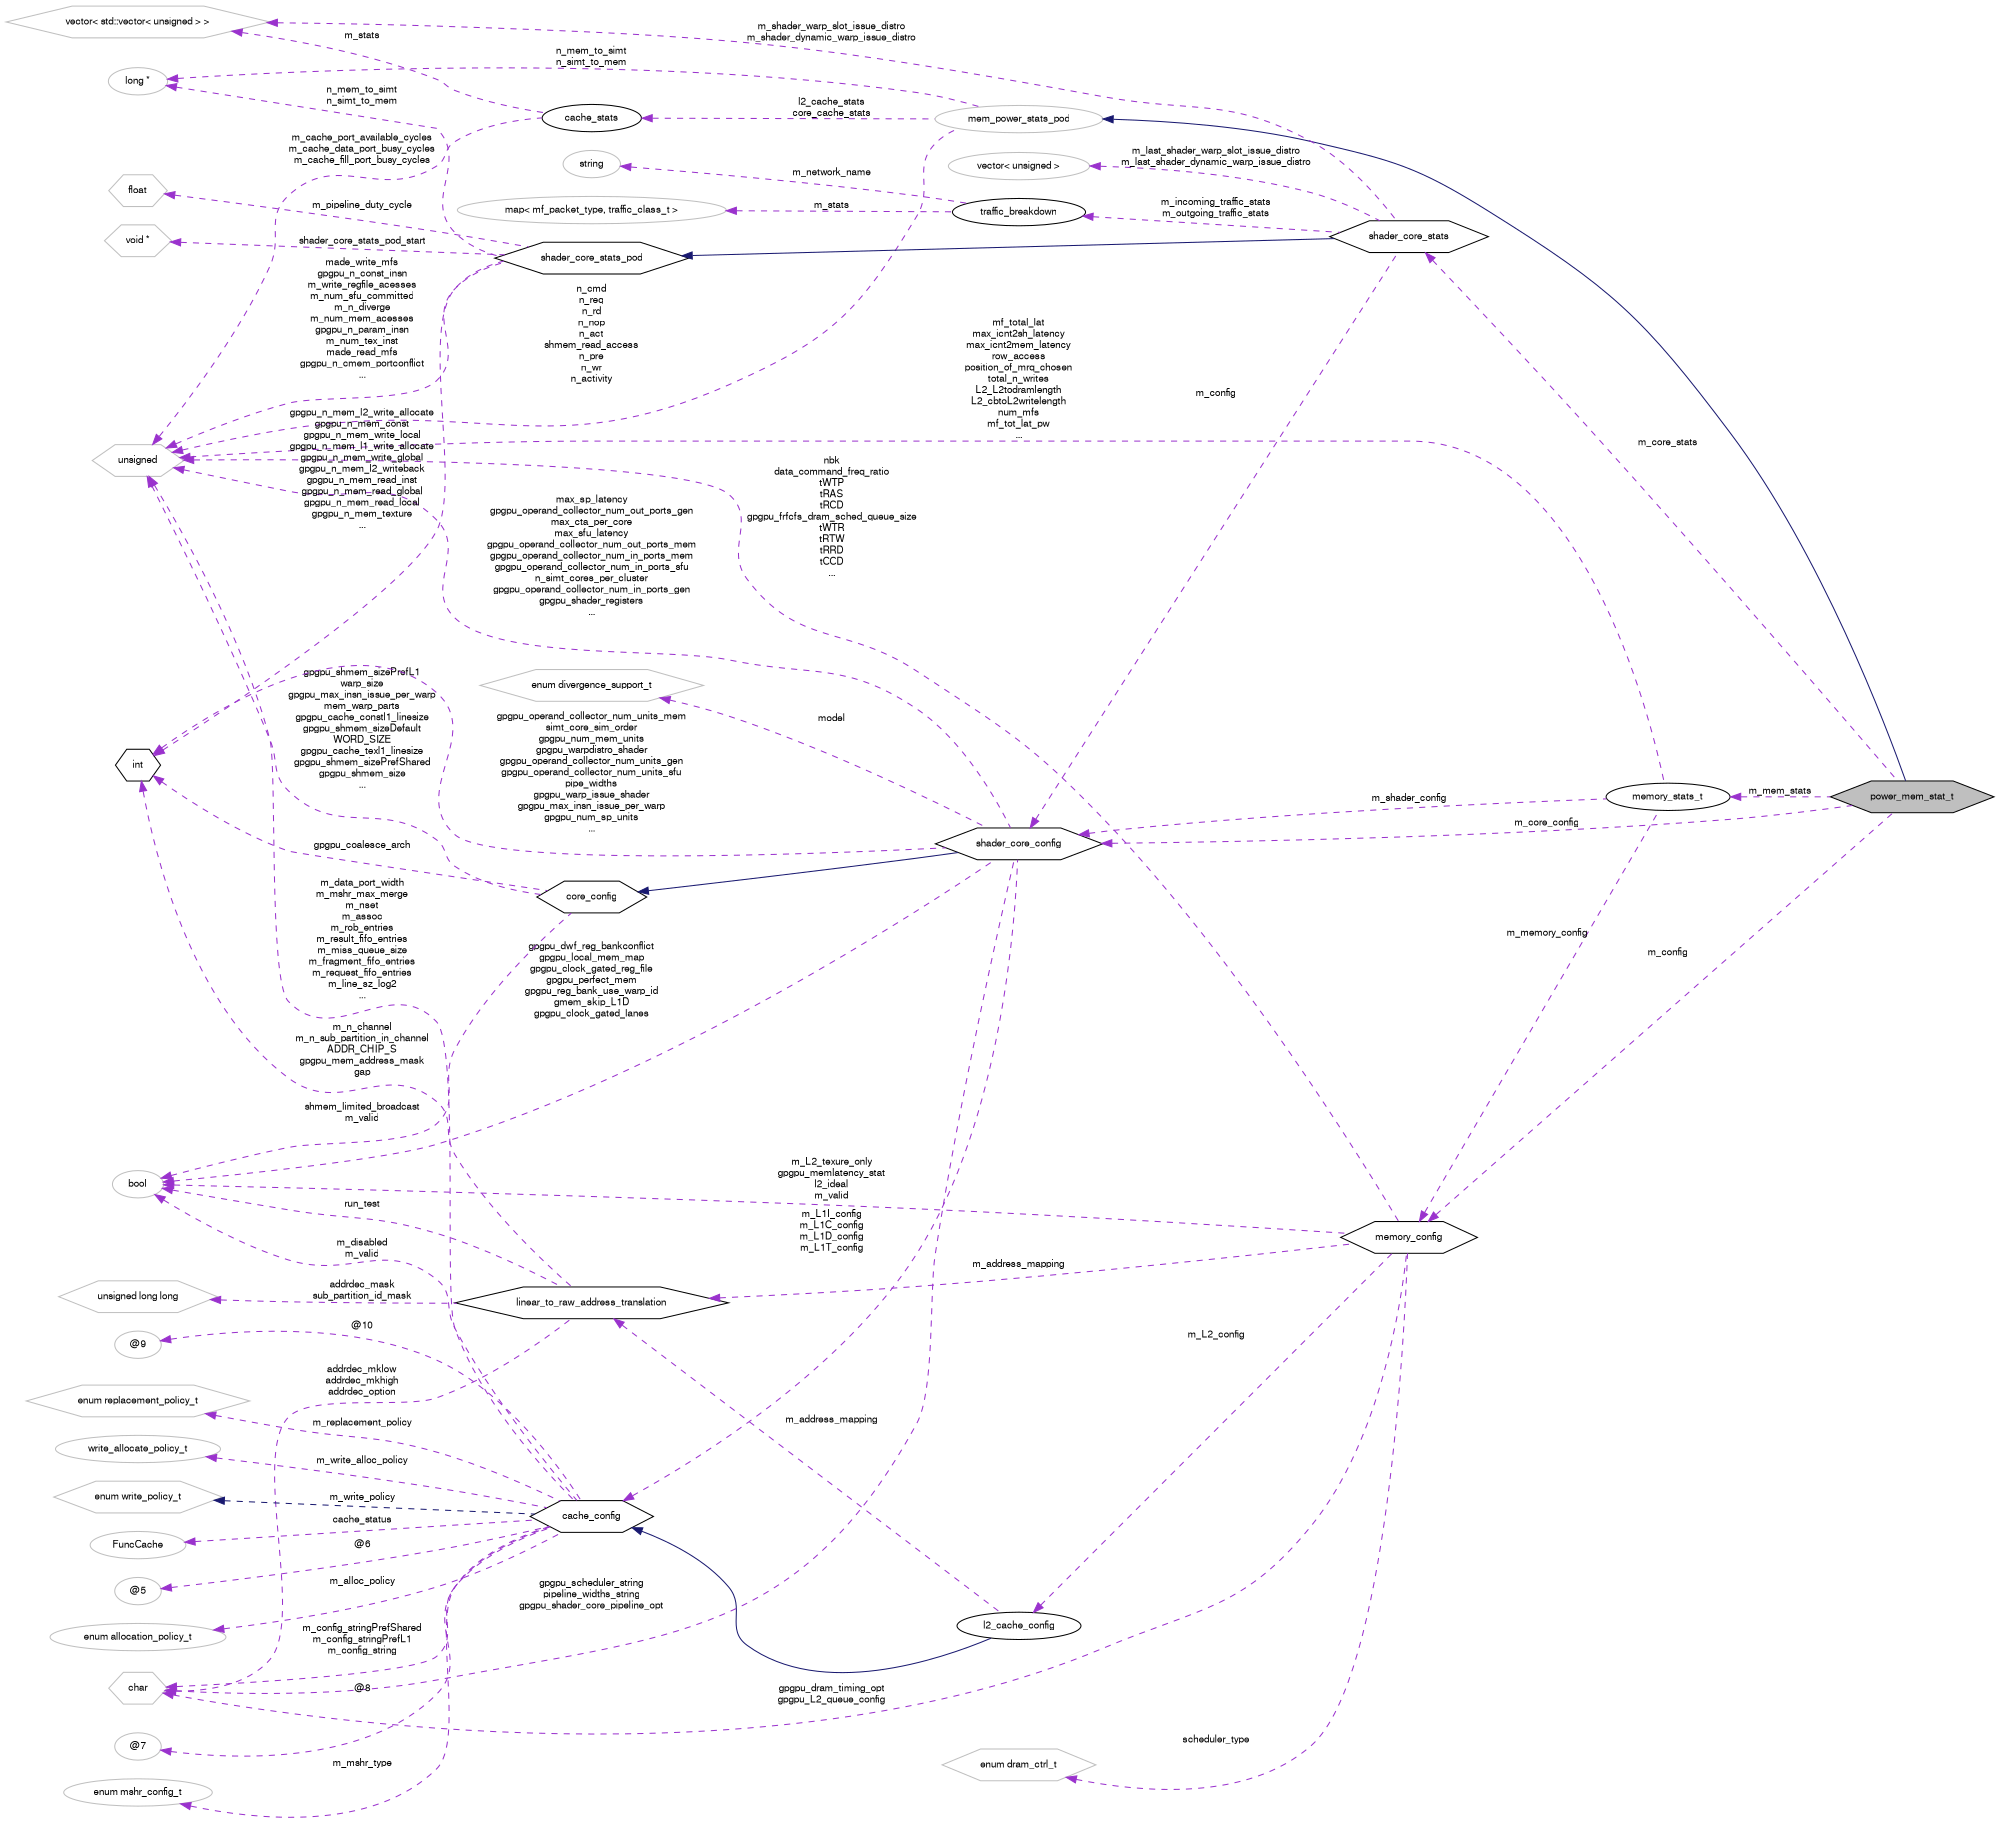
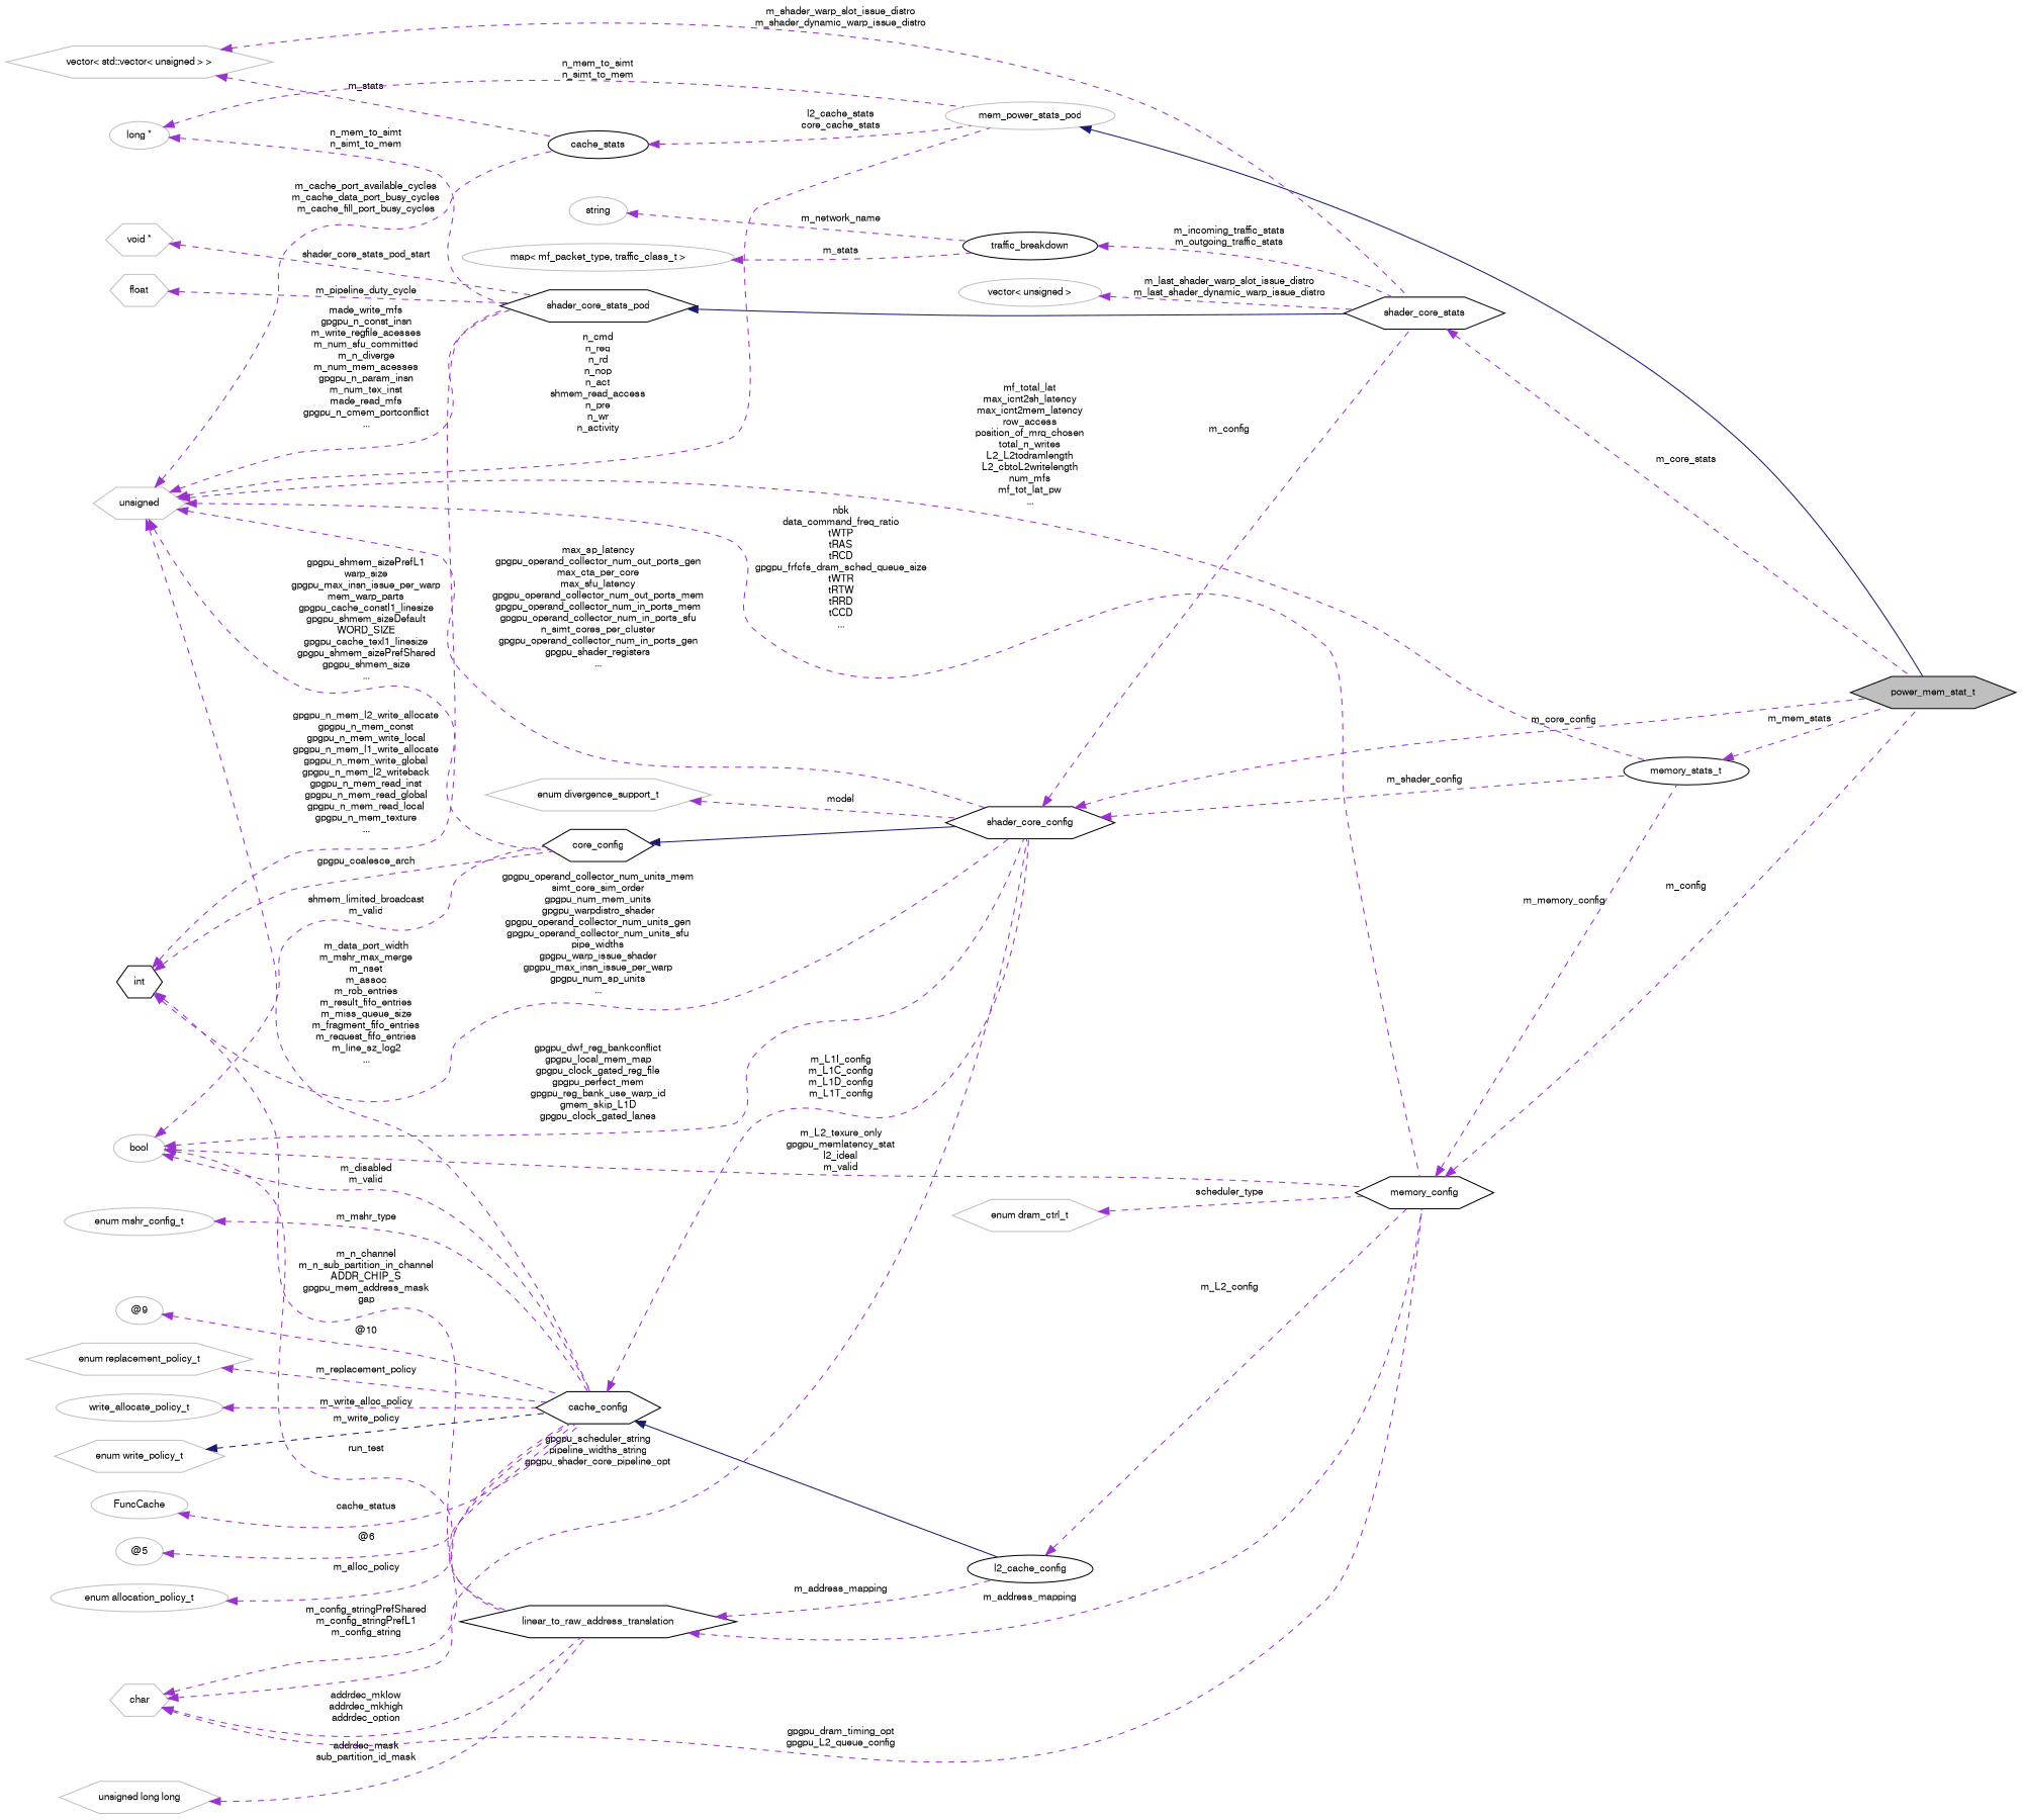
  digraph {
    rankdir=LR
    node [color=grey75 fontname=FreeSans fontsize=10 shape=hexagon]
    edge [color=darkorchid3 dir=back fontname=FreeSans fontsize=10 labelfontname=FreeSans labelfontsize=10 style=dashed]
    n1 [color=black fillcolor=grey75 fontcolor=black height=0.2 label=power_mem_stat_t style=filled width=0.4]
    n2 [height=0.2 label=mem_power_stats_pod shape=ellipse width=0.4]
    n3 [color=black height=0.2 label=cache_stats shape=ellipse width=0.4]
    n4 [height=0.2 label="vector\< std::vector\< unsigned \> \>" width=0.4]
    n5 [color=black height=0.2 label=shader_core_stats width=0.4]
    n6 [height=0.2 label=unsigned width=0.4]
    n7 [color=black height=0.2 label=shader_core_config width=0.4]
    n8 [color=black height=0.2 label=core_config width=0.4]
    n9 [color=black height=0.2 label=cache_config width=0.4]
    n10 [color=black height=0.2 label=memory_config width=0.4]
    n11 [color=black height=0.2 label=shader_core_stats_pod width=0.4]
    n12 [color=black height=0.2 label=memory_stats_t shape=ellipse width=0.4]
    n13 [color=black height=0.2 label=l2_cache_config shape=ellipse width=0.4]
    n14 [height=0.2 label="long *" shape=ellipse width=0.4]
    n15 [color=black height=0.2 label=int width=0.4]
    n16 [color=black height=0.2 label=linear_to_raw_address_translation width=0.4]
    n17 [height=0.2 label=bool shape=ellipse width=0.4]
    n18 [height=0.2 label=char width=0.4]
    n19 [height=0.2 label="enum divergence_support_t" width=0.4]
    n20 [height=0.2 label=write_allocate_policy_t shape=ellipse width=0.4]
    n21 [height=0.2 label="enum write_policy_t" width=0.4]
    n22 [height=0.2 label=FuncCache shape=ellipse width=0.4]
    n23 [height=0.2 label="@5" shape=ellipse width=0.4]
    n24 [height=0.2 label="enum allocation_policy_t" shape=ellipse width=0.4]
-   n25 [height=0.2 label="@7" shape=ellipse width=0.4]
    n26 [height=0.2 label="enum mshr_config_t" shape=ellipse width=0.4]
    n27 [height=0.2 label="@9" shape=ellipse width=0.4]
    n28 [height=0.2 label="enum replacement_policy_t" width=0.4]
    n29 [height=0.2 label="enum dram_ctrl_t" width=0.4]
    n30 [height=0.2 label="unsigned long long" width=0.4]
    n31 [height=0.2 label=float width=0.4]
    n32 [height=0.2 label="void *" width=0.4]
    n33 [color=black height=0.2 label=traffic_breakdown shape=ellipse width=0.4]
    n34 [height=0.2 label="map\< mf_packet_type, traffic_class_t \>" shape=ellipse width=0.4]
    n35 [height=0.2 label=string shape=ellipse width=0.4]
    n36 [height=0.2 label="vector\< unsigned \>" shape=ellipse width=0.4]
    n2 -> n1 [color=midnightblue style=solid]
    n3 -> n2 [label="l2_cache_stats\ncore_cache_stats"]
    n4 -> n3 [label=m_stats]
    n4 -> n5 [label="m_shader_warp_slot_issue_distro\nm_shader_dynamic_warp_issue_distro"]
    n5 -> n1 [label=m_core_stats]
    n6 -> n2 [label="n_cmd\nn_req\nn_rd\nn_nop\nn_act\nshmem_read_access\nn_pre\nn_wr\nn_activity"]
    n6 -> n3 [label="m_cache_port_available_cycles\nm_cache_data_port_busy_cycles\nm_cache_fill_port_busy_cycles"]
    n6 -> n7 [label="max_sp_latency\ngpgpu_operand_collector_num_out_ports_gen\nmax_cta_per_core\nmax_sfu_latency\ngpgpu_operand_collector_num_out_ports_mem\ngpgpu_operand_collector_num_in_ports_mem\ngpgpu_operand_collector_num_in_ports_sfu\nn_simt_cores_per_cluster\ngpgpu_operand_collector_num_in_ports_gen\ngpgpu_shader_registers\n..."]
    n6 -> n8 [label="gpgpu_shmem_sizePrefL1\nwarp_size\ngpgpu_max_insn_issue_per_warp\nmem_warp_parts\ngpgpu_cache_constl1_linesize\ngpgpu_shmem_sizeDefault\nWORD_SIZE\ngpgpu_cache_texl1_linesize\ngpgpu_shmem_sizePrefShared\ngpgpu_shmem_size\n..."]
    n6 -> n9 [label="m_data_port_width\nm_mshr_max_merge\nm_nset\nm_assoc\nm_rob_entries\nm_result_fifo_entries\nm_miss_queue_size\nm_fragment_fifo_entries\nm_request_fifo_entries\nm_line_sz_log2\n..."]
    n6 -> n10 [label="nbk\ndata_command_freq_ratio\ntWTP\ntRAS\ntRCD\ngpgpu_frfcfs_dram_sched_queue_size\ntWTR\ntRTW\ntRRD\ntCCD\n..."]
    n6 -> n11 [label="made_write_mfs\ngpgpu_n_const_insn\nm_write_regfile_acesses\nm_num_sfu_committed\nm_n_diverge\nm_num_mem_acesses\ngpgpu_n_param_insn\nm_num_tex_inst\nmade_read_mfs\ngpgpu_n_cmem_portconflict\n..."]
    n6 -> n12 [label="mf_total_lat\nmax_icnt2sh_latency\nmax_icnt2mem_latency\nrow_access\nposition_of_mrq_chosen\ntotal_n_writes\nL2_L2todramlength\nL2_cbtoL2writelength\nnum_mfs\nmf_tot_lat_pw\n..."]
    n7 -> n1 [label=m_core_config]
    n7 -> n5 [label=m_config]
    n7 -> n12 [label=m_shader_config]
    n8 -> n7 [color=midnightblue style=solid]
    n9 -> n7 [label="m_L1I_config\nm_L1C_config\nm_L1D_config\nm_L1T_config"]
    n9 -> n13 [color=midnightblue style=solid]
    n10 -> n1 [label=m_config]
    n10 -> n12 [label=m_memory_config]
    n11 -> n5 [color=midnightblue style=solid]
    n12 -> n1 [label=m_mem_stats]
    n13 -> n10 [label=m_L2_config]
    n14 -> n2 [label="n_mem_to_simt\nn_simt_to_mem"]
    n14 -> n11 [label="n_mem_to_simt\nn_simt_to_mem"]
    n15 -> n7 [label="gpgpu_operand_collector_num_units_mem\nsimt_core_sim_order\ngpgpu_num_mem_units\ngpgpu_warpdistro_shader\ngpgpu_operand_collector_num_units_gen\ngpgpu_operand_collector_num_units_sfu\npipe_widths\ngpgpu_warp_issue_shader\ngpgpu_max_insn_issue_per_warp\ngpgpu_num_sp_units\n..."]
    n15 -> n8 [label=gpgpu_coalesce_arch]
    n15 -> n11 [label="gpgpu_n_mem_l2_write_allocate\ngpgpu_n_mem_const\ngpgpu_n_mem_write_local\ngpgpu_n_mem_l1_write_allocate\ngpgpu_n_mem_write_global\ngpgpu_n_mem_l2_writeback\ngpgpu_n_mem_read_inst\ngpgpu_n_mem_read_global\ngpgpu_n_mem_read_local\ngpgpu_n_mem_texture\n..."]
    n15 -> n16 [label="m_n_channel\nm_n_sub_partition_in_channel\nADDR_CHIP_S\ngpgpu_mem_address_mask\ngap"]
    n16 -> n10 [label=m_address_mapping]
    n16 -> n13 [label=m_address_mapping]
    n17 -> n7 [label="gpgpu_dwf_reg_bankconflict\ngpgpu_local_mem_map\ngpgpu_clock_gated_reg_file\ngpgpu_perfect_mem\ngpgpu_reg_bank_use_warp_id\ngmem_skip_L1D\ngpgpu_clock_gated_lanes"]
    n17 -> n8 [label="shmem_limited_broadcast\nm_valid"]
    n17 -> n9 [label="m_disabled\nm_valid"]
    n17 -> n10 [label="m_L2_texure_only\ngpgpu_memlatency_stat\nl2_ideal\nm_valid"]
    n17 -> n16 [label=run_test]
    n18 -> n7 [label="gpgpu_scheduler_string\npipeline_widths_string\ngpgpu_shader_core_pipeline_opt"]
    n18 -> n9 [label="m_config_stringPrefShared\nm_config_stringPrefL1\nm_config_string"]
    n18 -> n10 [label="gpgpu_dram_timing_opt\ngpgpu_L2_queue_config"]
    n18 -> n16 [label="addrdec_mklow\naddrdec_mkhigh\naddrdec_option"]
    n19 -> n7 [label=model]
    n20 -> n9 [label=m_write_alloc_policy]
    n21 -> n9 [color=midnightblue label=m_write_policy]
    n22 -> n9 [label=cache_status]
    n23 -> n9 [label="@6"]
    n24 -> n9 [label=m_alloc_policy]
-   n25 -> n9 [label="@8"]
    n26 -> n9 [label=m_mshr_type]
    n27 -> n9 [label="@10"]
    n28 -> n9 [label=m_replacement_policy]
    n29 -> n10 [label=scheduler_type]
    n30 -> n16 [label="addrdec_mask\nsub_partition_id_mask"]
    n31 -> n11 [label=m_pipeline_duty_cycle]
    n32 -> n11 [label=shader_core_stats_pod_start]
    n33 -> n5 [label="m_incoming_traffic_stats\nm_outgoing_traffic_stats"]
    n34 -> n33 [label=m_stats]
    n35 -> n33 [label=m_network_name]
    n36 -> n5 [label="m_last_shader_warp_slot_issue_distro\nm_last_shader_dynamic_warp_issue_distro"]
  }
